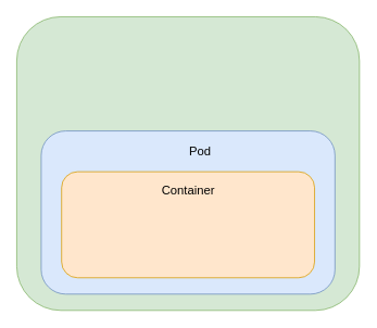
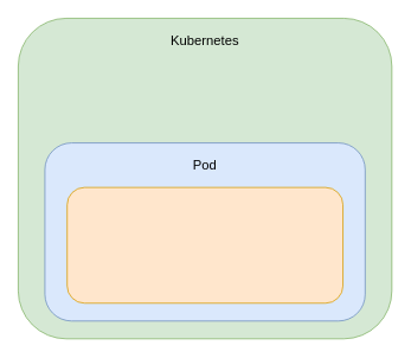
  <mxCell id="0" />
  <mxCell id="1" parent="0" />
  <mxCell id="2" value="" style="rounded=1;whiteSpace=wrap;html=1;fillColor=#d5e8d4;strokeColor=#82b366;" parent="1" vertex="1"><mxGeometry x="20" y="20" width="420" height="360" as="geometry" /></mxCell>
+ <mxCell id="3" value="Kubernetes" style="text;html=1;strokeColor=none;fillColor=none;align=center;verticalAlign=middle;whiteSpace=wrap;rounded=0;fontSize=15;" parent="1" vertex="1"><mxGeometry x="195" y="30" width="70" height="30" as="geometry" /></mxCell>
  <mxCell id="4" value="" style="rounded=1;whiteSpace=wrap;html=1;fontSize=15;fillColor=#dae8fc;strokeColor=#6c8ebf;" parent="1" vertex="1"><mxGeometry x="50" y="160" width="360" height="200" as="geometry" /></mxCell>
- <mxCell id="5" value="Pod" style="text;html=1;strokeColor=none;fillColor=none;align=center;verticalAlign=middle;whiteSpace=wrap;rounded=0;fontSize=15;" vertex="1" parent="1"><mxGeometry x="210" y="170" width="70" height="30" as="geometry" /></mxCell>
+ <mxCell id="5" value="Pod" style="text;html=1;strokeColor=none;fillColor=none;align=center;verticalAlign=middle;whiteSpace=wrap;rounded=0;fontSize=15;" vertex="1" parent="1"><mxGeometry x="195" y="170" width="70" height="30" as="geometry" /></mxCell>
  <mxCell id="6" value="" style="rounded=1;whiteSpace=wrap;html=1;fillColor=#ffe6cc;strokeColor=#d79b00;" vertex="1" parent="1"><mxGeometry x="75" y="210" width="310" height="130" as="geometry" /></mxCell>
- <mxCell id="7" value="Container" style="text;html=1;strokeColor=none;fillColor=none;align=center;verticalAlign=middle;whiteSpace=wrap;rounded=0;fontSize=15;" vertex="1" parent="1"><mxGeometry x="135.5" y="217" width="189" height="30" as="geometry" /></mxCell>
